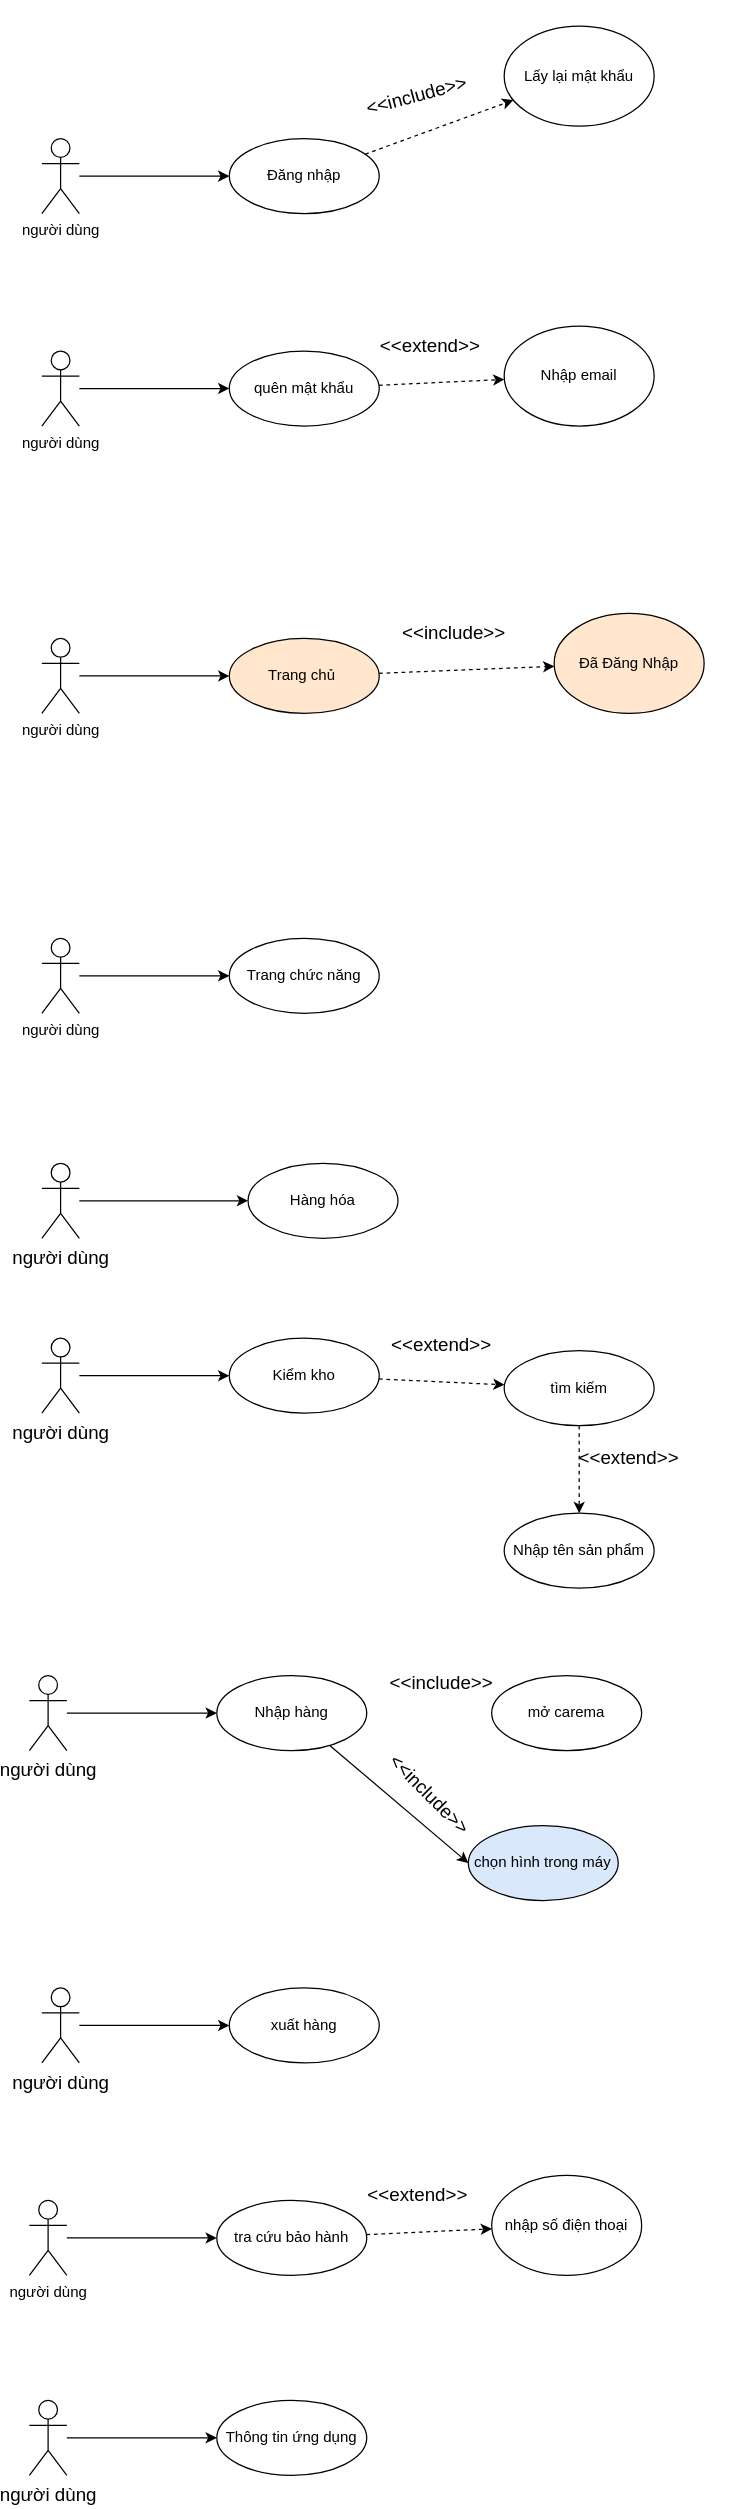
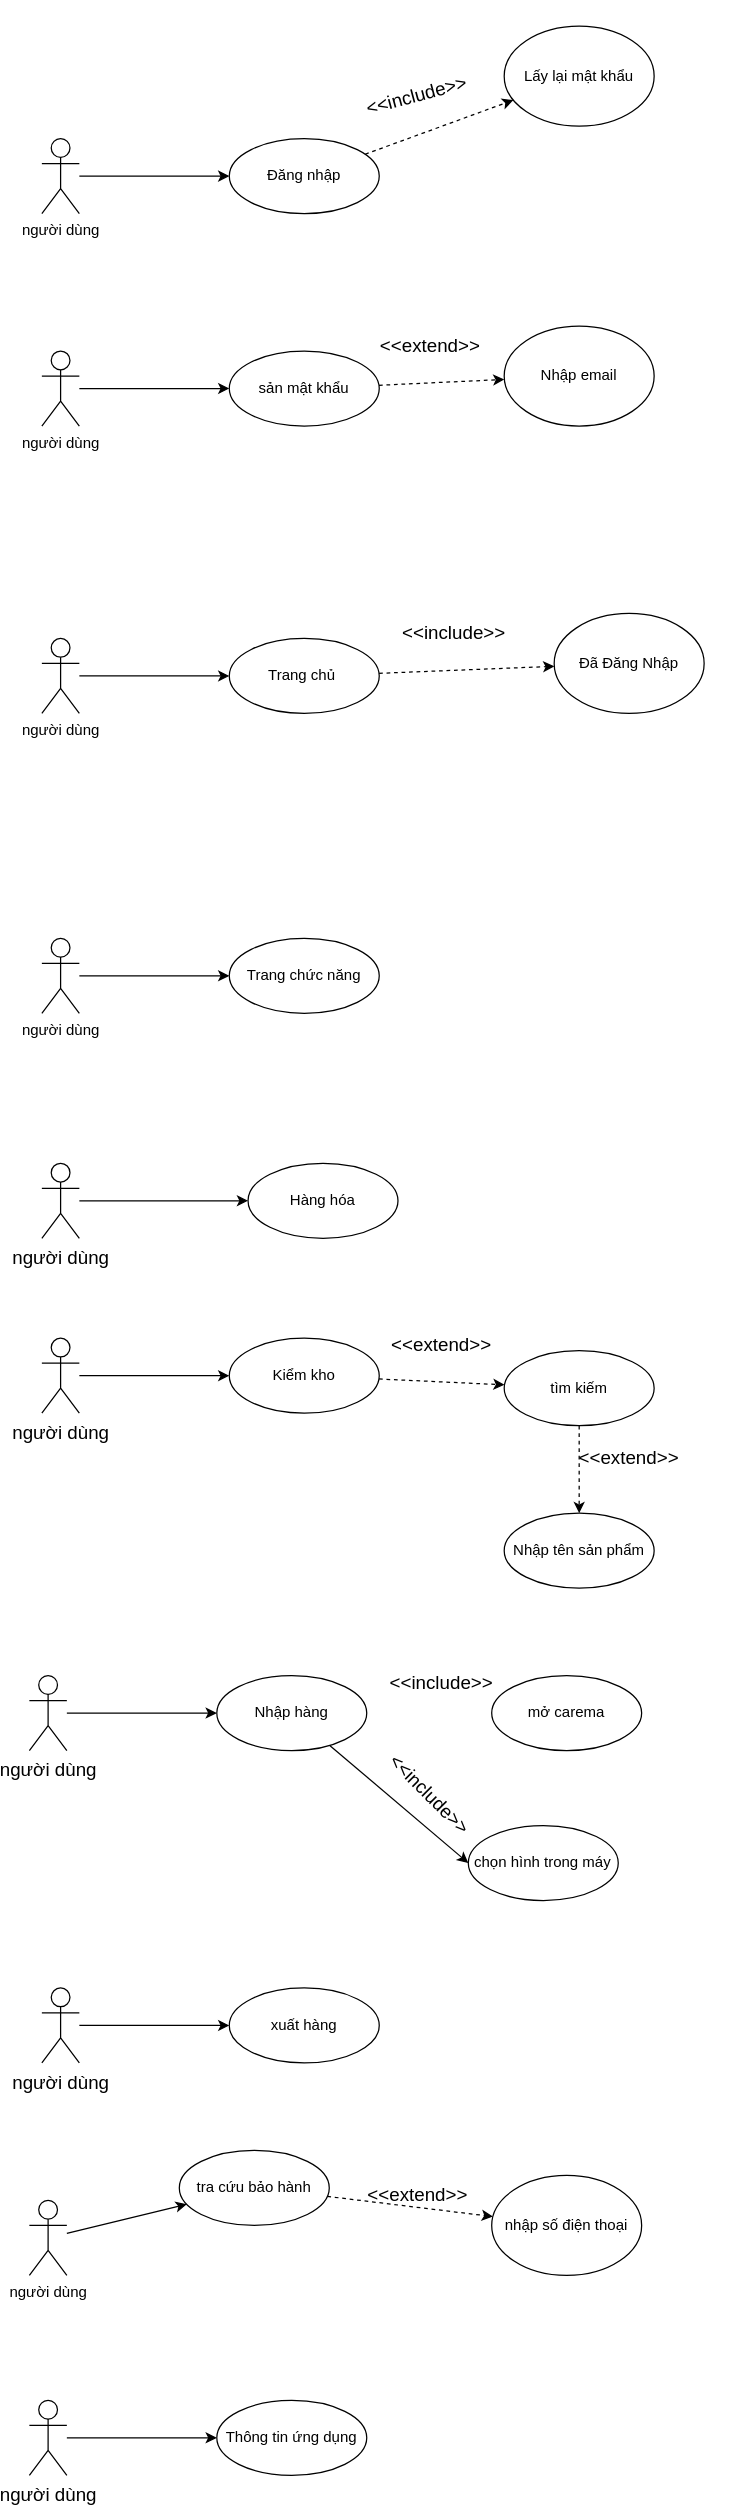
  <mxCell id="0" />
  <mxCell id="1" parent="0" />
  <mxCell id="2" value="" style="rounded=0;orthogonalLoop=1;jettySize=auto;html=1;" edge="1" parent="1" source="3" target="5"><mxGeometry relative="1" as="geometry" /></mxCell>
  <mxCell id="3" value="người dùng" style="shape=umlActor;verticalLabelPosition=bottom;verticalAlign=top;html=1;outlineConnect=0;" vertex="1" parent="1"><mxGeometry x="30" y="110" width="30" height="60" as="geometry" /></mxCell>
  <mxCell id="4" style="edgeStyle=none;rounded=0;orthogonalLoop=1;jettySize=auto;html=1;dashed=1;fontSize=15;" edge="1" parent="1" source="5" target="6"><mxGeometry relative="1" as="geometry" /></mxCell>
  <mxCell id="5" value="Đăng nhập" style="ellipse;whiteSpace=wrap;html=1;verticalAlign=middle;align=center;" vertex="1" parent="1"><mxGeometry x="180" y="110" width="120" height="60" as="geometry" /></mxCell>
  <mxCell id="6" value="Lấy lại mật khẩu" style="ellipse;whiteSpace=wrap;html=1;" vertex="1" parent="1"><mxGeometry x="400" y="20" width="120" height="80" as="geometry" /></mxCell>
  <mxCell id="7" value="&amp;lt;&amp;lt;include&amp;gt;&amp;gt;" style="text;html=1;strokeColor=none;fillColor=none;align=center;verticalAlign=middle;whiteSpace=wrap;rounded=0;fontSize=15;rotation=-15;" vertex="1" parent="1"><mxGeometry x="300" y="60" width="60" height="30" as="geometry" /></mxCell>
  <mxCell id="8" value="" style="rounded=0;orthogonalLoop=1;jettySize=auto;html=1;" edge="1" parent="1" source="9" target="11"><mxGeometry relative="1" as="geometry" /></mxCell>
  <mxCell id="9" value="người dùng" style="shape=umlActor;verticalLabelPosition=bottom;verticalAlign=top;html=1;outlineConnect=0;" vertex="1" parent="1"><mxGeometry x="30" y="280" width="30" height="60" as="geometry" /></mxCell>
  <mxCell id="10" value="" style="edgeStyle=none;rounded=0;orthogonalLoop=1;jettySize=auto;html=1;dashed=1;fontSize=15;" edge="1" parent="1" source="11" target="12"><mxGeometry relative="1" as="geometry" /></mxCell>
- <mxCell id="11" value="quên mật khẩu" style="ellipse;whiteSpace=wrap;html=1;verticalAlign=middle;align=center;" vertex="1" parent="1"><mxGeometry x="180" y="280" width="120" height="60" as="geometry" /></mxCell>
+ <mxCell id="11" value="sản mật khẩu" style="ellipse;whiteSpace=wrap;html=1;verticalAlign=middle;align=center;" vertex="1" parent="1"><mxGeometry x="180" y="280" width="120" height="60" as="geometry" /></mxCell>
  <mxCell id="12" value="Nhập email" style="ellipse;whiteSpace=wrap;html=1;" vertex="1" parent="1"><mxGeometry x="400" y="260" width="120" height="80" as="geometry" /></mxCell>
  <mxCell id="13" value="&amp;lt;&amp;lt;extend&amp;gt;&amp;gt;" style="text;html=1;strokeColor=none;fillColor=none;align=center;verticalAlign=middle;whiteSpace=wrap;rounded=0;fontSize=15;rotation=0;" vertex="1" parent="1"><mxGeometry x="311.27" y="260" width="60" height="30" as="geometry" /></mxCell>
  <mxCell id="14" value="" style="rounded=0;orthogonalLoop=1;jettySize=auto;html=1;" edge="1" parent="1" source="15" target="17"><mxGeometry relative="1" as="geometry" /></mxCell>
  <mxCell id="15" value="người dùng" style="shape=umlActor;verticalLabelPosition=bottom;verticalAlign=top;html=1;outlineConnect=0;" vertex="1" parent="1"><mxGeometry x="30" y="510" width="30" height="60" as="geometry" /></mxCell>
  <mxCell id="16" style="edgeStyle=none;rounded=0;orthogonalLoop=1;jettySize=auto;html=1;dashed=1;fontSize=15;" edge="1" parent="1" source="17" target="18"><mxGeometry relative="1" as="geometry" /></mxCell>
- <mxCell id="17" value="Trang chủ&amp;nbsp;" style="ellipse;whiteSpace=wrap;html=1;verticalAlign=middle;align=center;fillColor=#ffe6cc;" vertex="1" parent="1"><mxGeometry x="180" y="510" width="120" height="60" as="geometry" /></mxCell>
- <mxCell id="18" value="Đã Đăng Nhập" style="ellipse;whiteSpace=wrap;html=1;fillColor=#ffe6cc;" vertex="1" parent="1"><mxGeometry x="440" y="490" width="120" height="80" as="geometry" /></mxCell>
+ <mxCell id="17" value="Trang chủ&amp;nbsp;" style="ellipse;whiteSpace=wrap;html=1;verticalAlign=middle;align=center;" vertex="1" parent="1"><mxGeometry x="180" y="510" width="120" height="60" as="geometry" /></mxCell>
+ <mxCell id="18" value="Đã Đăng Nhập" style="ellipse;whiteSpace=wrap;html=1;" vertex="1" parent="1"><mxGeometry x="440" y="490" width="120" height="80" as="geometry" /></mxCell>
  <mxCell id="19" value="&amp;lt;&amp;lt;include&amp;gt;&amp;gt;" style="text;html=1;strokeColor=none;fillColor=none;align=center;verticalAlign=middle;whiteSpace=wrap;rounded=0;fontSize=15;rotation=0;" vertex="1" parent="1"><mxGeometry x="330" y="490" width="60" height="30" as="geometry" /></mxCell>
  <mxCell id="20" value="" style="rounded=0;orthogonalLoop=1;jettySize=auto;html=1;" edge="1" parent="1" source="21" target="22"><mxGeometry relative="1" as="geometry" /></mxCell>
  <mxCell id="21" value="người dùng" style="shape=umlActor;verticalLabelPosition=bottom;verticalAlign=top;html=1;outlineConnect=0;" vertex="1" parent="1"><mxGeometry x="30" y="750" width="30" height="60" as="geometry" /></mxCell>
  <mxCell id="22" value="Trang chức năng" style="ellipse;whiteSpace=wrap;html=1;verticalAlign=middle;align=center;" vertex="1" parent="1"><mxGeometry x="180" y="750" width="120" height="60" as="geometry" /></mxCell>
  <mxCell id="23" style="edgeStyle=none;rounded=0;orthogonalLoop=1;jettySize=auto;html=1;entryX=0;entryY=0.5;entryDx=0;entryDy=0;fontSize=15;" edge="1" parent="1" source="24" target="25"><mxGeometry relative="1" as="geometry" /></mxCell>
  <mxCell id="24" value="người dùng" style="shape=umlActor;verticalLabelPosition=bottom;verticalAlign=top;html=1;outlineConnect=0;fontSize=15;" vertex="1" parent="1"><mxGeometry x="30" y="930" width="30" height="60" as="geometry" /></mxCell>
  <mxCell id="25" value="Hàng hóa" style="ellipse;whiteSpace=wrap;html=1;verticalAlign=middle;align=center;" vertex="1" parent="1"><mxGeometry x="195" y="930" width="120" height="60" as="geometry" /></mxCell>
  <mxCell id="26" style="edgeStyle=none;rounded=0;orthogonalLoop=1;jettySize=auto;html=1;entryX=0;entryY=0.5;entryDx=0;entryDy=0;fontSize=15;" edge="1" parent="1" source="27" target="29"><mxGeometry relative="1" as="geometry" /></mxCell>
  <mxCell id="27" value="người dùng" style="shape=umlActor;verticalLabelPosition=bottom;verticalAlign=top;html=1;outlineConnect=0;fontSize=15;" vertex="1" parent="1"><mxGeometry x="30" y="1070" width="30" height="60" as="geometry" /></mxCell>
  <mxCell id="28" style="edgeStyle=none;rounded=0;orthogonalLoop=1;jettySize=auto;html=1;dashed=1;fontSize=15;" edge="1" parent="1" source="29" target="31"><mxGeometry relative="1" as="geometry" /></mxCell>
  <mxCell id="29" value="Kiểm kho" style="ellipse;whiteSpace=wrap;html=1;verticalAlign=middle;align=center;" vertex="1" parent="1"><mxGeometry x="180" y="1070" width="120" height="60" as="geometry" /></mxCell>
  <mxCell id="30" value="" style="edgeStyle=none;rounded=0;orthogonalLoop=1;jettySize=auto;html=1;fontSize=15;dashed=1;" edge="1" parent="1" source="31" target="32"><mxGeometry relative="1" as="geometry" /></mxCell>
  <mxCell id="31" value="tìm kiếm" style="ellipse;whiteSpace=wrap;html=1;verticalAlign=middle;align=center;" vertex="1" parent="1"><mxGeometry x="400" y="1080" width="120" height="60" as="geometry" /></mxCell>
  <mxCell id="32" value="Nhập tên sản phẩm" style="ellipse;whiteSpace=wrap;html=1;verticalAlign=middle;align=center;" vertex="1" parent="1"><mxGeometry x="400" y="1210" width="120" height="60" as="geometry" /></mxCell>
  <mxCell id="33" value="&amp;lt;&amp;lt;extend&amp;gt;&amp;gt;" style="text;html=1;strokeColor=none;fillColor=none;align=center;verticalAlign=middle;whiteSpace=wrap;rounded=0;fontSize=15;" vertex="1" parent="1"><mxGeometry x="470" y="1150" width="60" height="30" as="geometry" /></mxCell>
  <mxCell id="34" value="&amp;lt;&amp;lt;extend&amp;gt;&amp;gt;" style="text;html=1;strokeColor=none;fillColor=none;align=center;verticalAlign=middle;whiteSpace=wrap;rounded=0;fontSize=15;" vertex="1" parent="1"><mxGeometry x="320" y="1060" width="60" height="30" as="geometry" /></mxCell>
  <mxCell id="35" style="edgeStyle=none;rounded=0;orthogonalLoop=1;jettySize=auto;html=1;entryX=0;entryY=0.5;entryDx=0;entryDy=0;fontSize=15;" edge="1" parent="1" source="36" target="38"><mxGeometry relative="1" as="geometry" /></mxCell>
  <mxCell id="36" value="người dùng" style="shape=umlActor;verticalLabelPosition=bottom;verticalAlign=top;html=1;outlineConnect=0;fontSize=15;" vertex="1" parent="1"><mxGeometry x="20" y="1340" width="30" height="60" as="geometry" /></mxCell>
  <mxCell id="37" style="edgeStyle=none;rounded=0;orthogonalLoop=1;jettySize=auto;html=1;entryX=0;entryY=0.5;entryDx=0;entryDy=0;dashed=0;fontSize=15;" edge="1" parent="1" source="38" target="40"><mxGeometry relative="1" as="geometry" /></mxCell>
  <mxCell id="38" value="Nhập hàng" style="ellipse;whiteSpace=wrap;html=1;verticalAlign=middle;align=center;" vertex="1" parent="1"><mxGeometry x="170" y="1340" width="120" height="60" as="geometry" /></mxCell>
  <mxCell id="39" value="mở carema" style="ellipse;whiteSpace=wrap;html=1;verticalAlign=middle;align=center;" vertex="1" parent="1"><mxGeometry x="390" y="1340" width="120" height="60" as="geometry" /></mxCell>
- <mxCell id="40" value="chọn hình trong máy" style="ellipse;whiteSpace=wrap;html=1;verticalAlign=middle;align=center;fillColor=#dae8fc;" vertex="1" parent="1"><mxGeometry x="371.27" y="1460" width="120" height="60" as="geometry" /></mxCell>
+ <mxCell id="40" value="chọn hình trong máy" style="ellipse;whiteSpace=wrap;html=1;verticalAlign=middle;align=center;" vertex="1" parent="1"><mxGeometry x="371.27" y="1460" width="120" height="60" as="geometry" /></mxCell>
  <mxCell id="41" value="&amp;lt;&amp;lt;include&amp;gt;&amp;gt;" style="text;html=1;strokeColor=none;fillColor=none;align=center;verticalAlign=middle;whiteSpace=wrap;rounded=0;fontSize=15;rotation=0;" vertex="1" parent="1"><mxGeometry x="320" y="1330" width="60" height="30" as="geometry" /></mxCell>
  <mxCell id="42" value="&amp;lt;&amp;lt;include&amp;gt;&amp;gt;" style="text;html=1;strokeColor=none;fillColor=none;align=center;verticalAlign=middle;whiteSpace=wrap;rounded=0;fontSize=15;rotation=45;" vertex="1" parent="1"><mxGeometry x="311.27" y="1420" width="60" height="30" as="geometry" /></mxCell>
  <mxCell id="43" style="edgeStyle=none;rounded=0;orthogonalLoop=1;jettySize=auto;html=1;entryX=0;entryY=0.5;entryDx=0;entryDy=0;fontSize=15;" edge="1" parent="1" source="44" target="45"><mxGeometry relative="1" as="geometry" /></mxCell>
  <mxCell id="44" value="người dùng" style="shape=umlActor;verticalLabelPosition=bottom;verticalAlign=top;html=1;outlineConnect=0;fontSize=15;" vertex="1" parent="1"><mxGeometry x="30" y="1590" width="30" height="60" as="geometry" /></mxCell>
  <mxCell id="45" value="xuất hàng" style="ellipse;whiteSpace=wrap;html=1;verticalAlign=middle;align=center;" vertex="1" parent="1"><mxGeometry x="180" y="1590" width="120" height="60" as="geometry" /></mxCell>
  <mxCell id="46" value="" style="rounded=0;orthogonalLoop=1;jettySize=auto;html=1;" edge="1" parent="1" source="47" target="49"><mxGeometry relative="1" as="geometry" /></mxCell>
  <mxCell id="47" value="người dùng" style="shape=umlActor;verticalLabelPosition=bottom;verticalAlign=top;html=1;outlineConnect=0;" vertex="1" parent="1"><mxGeometry x="20" y="1760" width="30" height="60" as="geometry" /></mxCell>
  <mxCell id="48" value="" style="edgeStyle=none;rounded=0;orthogonalLoop=1;jettySize=auto;html=1;dashed=1;fontSize=15;" edge="1" parent="1" source="49" target="50"><mxGeometry relative="1" as="geometry" /></mxCell>
- <mxCell id="49" value="tra cứu bảo hành" style="ellipse;whiteSpace=wrap;html=1;verticalAlign=middle;align=center;" vertex="1" parent="1"><mxGeometry x="170" y="1760" width="120" height="60" as="geometry" /></mxCell>
+ <mxCell id="49" value="tra cứu bảo hành" style="ellipse;whiteSpace=wrap;html=1;verticalAlign=middle;align=center;" vertex="1" parent="1"><mxGeometry x="140" y="1720" width="120" height="60" as="geometry" /></mxCell>
  <mxCell id="50" value="nhập số điện thoại" style="ellipse;whiteSpace=wrap;html=1;" vertex="1" parent="1"><mxGeometry x="390" y="1740" width="120" height="80" as="geometry" /></mxCell>
  <mxCell id="51" value="&amp;lt;&amp;lt;extend&amp;gt;&amp;gt;" style="text;html=1;strokeColor=none;fillColor=none;align=center;verticalAlign=middle;whiteSpace=wrap;rounded=0;fontSize=15;rotation=0;" vertex="1" parent="1"><mxGeometry x="301.27" y="1740" width="60" height="30" as="geometry" /></mxCell>
  <mxCell id="52" style="edgeStyle=none;rounded=0;orthogonalLoop=1;jettySize=auto;html=1;entryX=0;entryY=0.5;entryDx=0;entryDy=0;fontSize=15;" edge="1" parent="1" source="53" target="54"><mxGeometry relative="1" as="geometry" /></mxCell>
  <mxCell id="53" value="người dùng" style="shape=umlActor;verticalLabelPosition=bottom;verticalAlign=top;html=1;outlineConnect=0;fontSize=15;" vertex="1" parent="1"><mxGeometry x="20" y="1920" width="30" height="60" as="geometry" /></mxCell>
  <mxCell id="54" value="Thông tin ứng dụng" style="ellipse;whiteSpace=wrap;html=1;verticalAlign=middle;align=center;" vertex="1" parent="1"><mxGeometry x="170" y="1920" width="120" height="60" as="geometry" /></mxCell>
